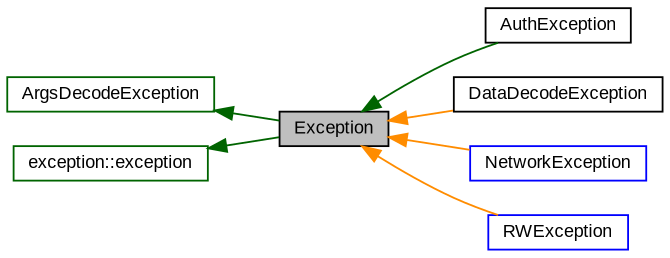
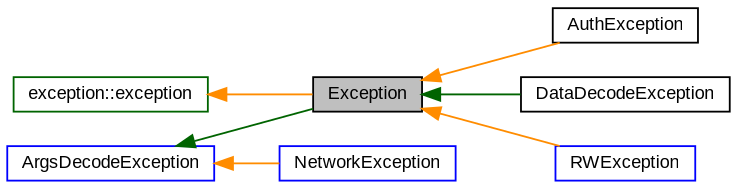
  digraph {
    fontname="Liberation Sans"
    rankdir=LR
    node [color=black fillcolor=white fontname="Liberation Sans" fontsize=10 shape=record style=filled]
    edge [color=darkorange dir=back fontname="Liberation Sans" fontsize=10 labelfontname=Helvetica labelfontsize=10 style=solid]
    n1 [fillcolor=grey75 fontcolor=black height=0.2 label=Exception width=0.4]
    n2 [height=0.2 label=AuthException width=0.4]
    n3 [height=0.2 label=DataDecodeException width=0.4]
    n4 [color=blue height=0.2 label=NetworkException width=0.4]
    n5 [color=blue height=0.2 label=RWException width=0.4]
-   n6 [color=darkgreen height=0.2 label=ArgsDecodeException width=0.4]
+   n6 [color=blue height=0.2 label=ArgsDecodeException width=0.4]
    n7 [color=darkgreen height=0.2 label="exception::exception" width=0.4]
-   n1 -> n2 [color=darkgreen]
-   n1 -> n3
-   n1 -> n4
+   n1 -> n2
+   n1 -> n3 [color=darkgreen]
+   n6 -> n4
    n1 -> n5
    n6 -> n1 [color=darkgreen]
-   n7 -> n1 [color=darkgreen]
+   n7 -> n1
  }
